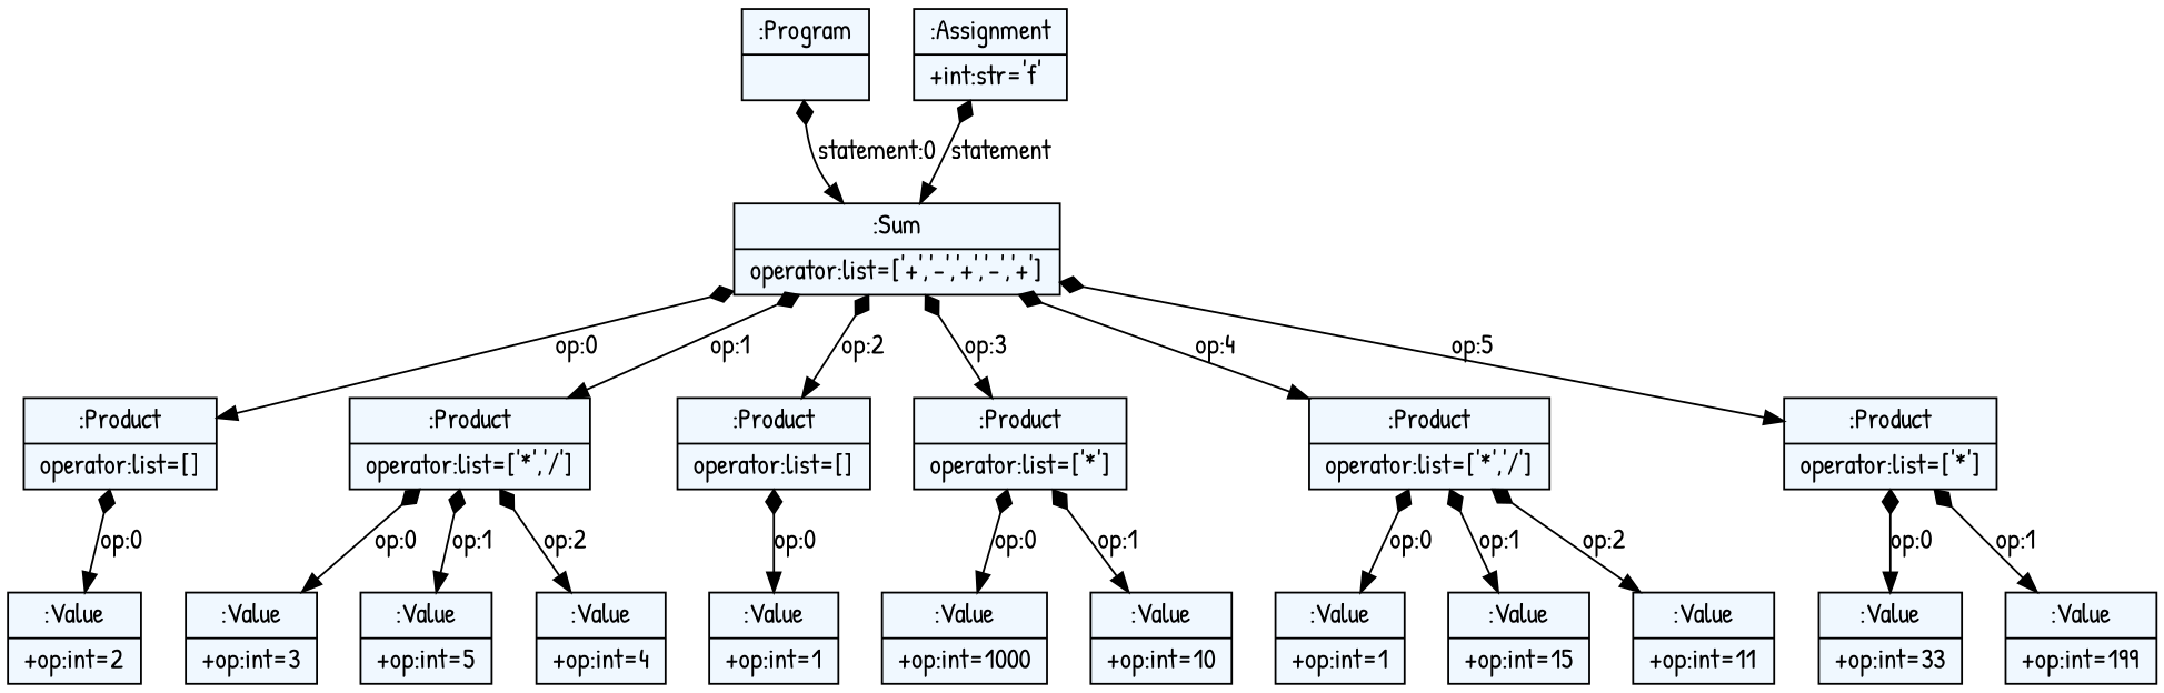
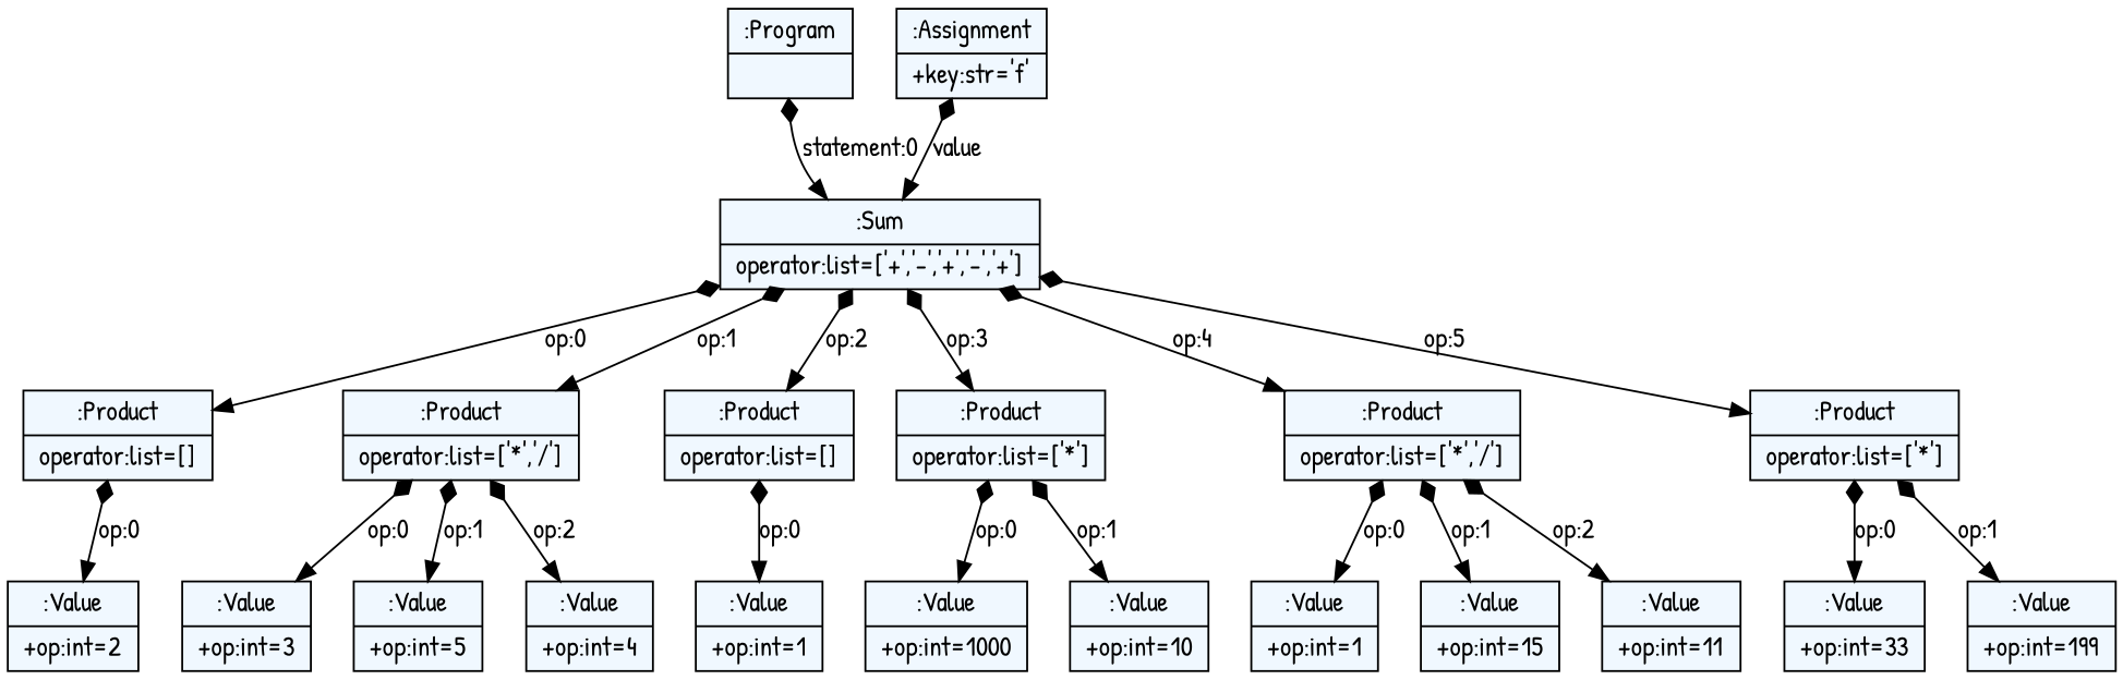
  digraph {
    fontname="Patrick Hand"
    fontsize=8
    nodesep=0.3
    node [fillcolor=aliceblue fontname="Patrick Hand" shape=record style=filled]
    edge [arrowtail=diamond dir=both fontname="Patrick Hand"]
    n1 [label="{:Program|}"]
    n2 [label="{:Sum|operator:list=['+','-','+','-','+']\l}"]
-   n3 [label="{:Assignment|+int:str='f'\l}"]
+   n3 [label="{:Assignment|+key:str='f'\l}"]
    n4 [label="{:Product|operator:list=[]\l}"]
    n5 [label="{:Product|operator:list=['*','/']\l}"]
    n6 [label="{:Product|operator:list=[]\l}"]
    n7 [label="{:Product|operator:list=['*']\l}"]
    n8 [label="{:Product|operator:list=['*','/']\l}"]
    n9 [label="{:Product|operator:list=['*']\l}"]
    n10 [label="{:Value|+op:int=2\l}"]
    n11 [label="{:Value|+op:int=3\l}"]
    n12 [label="{:Value|+op:int=5\l}"]
    n13 [label="{:Value|+op:int=4\l}"]
    n14 [label="{:Value|+op:int=1\l}"]
    n15 [label="{:Value|+op:int=1000\l}"]
    n16 [label="{:Value|+op:int=10\l}"]
    n17 [label="{:Value|+op:int=1\l}"]
    n18 [label="{:Value|+op:int=15\l}"]
    n19 [label="{:Value|+op:int=11\l}"]
    n20 [label="{:Value|+op:int=33\l}"]
    n21 [label="{:Value|+op:int=199\l}"]
    n1 -> n2 [label="statement:0"]
    n2 -> n4 [label="op:0"]
    n2 -> n5 [label="op:1"]
    n2 -> n6 [label="op:2"]
    n2 -> n7 [label="op:3"]
    n2 -> n8 [label="op:4"]
    n2 -> n9 [label="op:5"]
-   n3 -> n2 [label=statement]
+   n3 -> n2 [label=value]
    n4 -> n10 [label="op:0"]
    n5 -> n11 [label="op:0"]
    n5 -> n12 [label="op:1"]
    n5 -> n13 [label="op:2"]
    n6 -> n14 [label="op:0"]
    n7 -> n15 [label="op:0"]
    n7 -> n16 [label="op:1"]
    n8 -> n17 [label="op:0"]
    n8 -> n18 [label="op:1"]
    n8 -> n19 [label="op:2"]
    n9 -> n20 [label="op:0"]
    n9 -> n21 [label="op:1"]
  }
